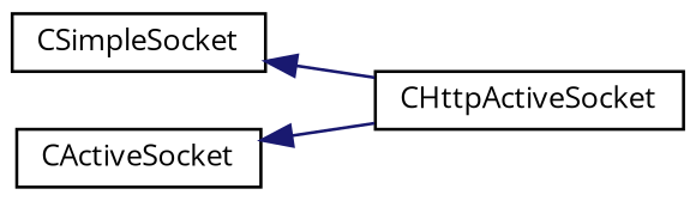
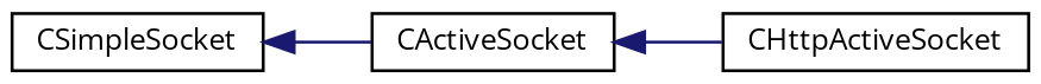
  digraph {
    fontname="Open Sans"
    rankdir=LR
    node [color=black fillcolor=white fontname="Open Sans" fontsize=10 shape=record style=filled]
    edge [color=midnightblue dir=back fontname="Open Sans" fontsize=10 labelfontname=Helvetica labelfontsize=10 style=solid]
    n1 [height=0.2 label=CSimpleSocket width=0.4]
    n2 [height=0.2 label=CActiveSocket width=0.4]
    n3 [height=0.2 label=CHttpActiveSocket width=0.4]
-   n1 -> n3
+   n1 -> n2
    n2 -> n3
  }
